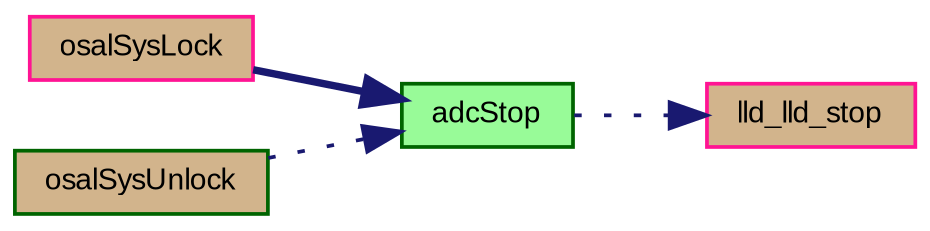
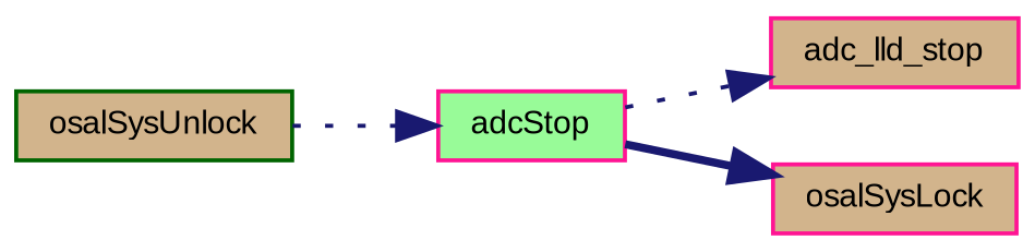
  digraph {
    fontname="Liberation Sans"
    rankdir=LR
    node [color=darkgreen fillcolor=tan fontname="Liberation Sans" fontsize=8 shape=record style=filled]
    edge [color=midnightblue fontname="Liberation Sans" fontsize=8 labelfontname=Helvetica labelfontsize=8 style=dotted]
-   n1 [fillcolor=palegreen fontcolor=black height=0.2 label=adcStop width=0.4]
-   n2 [color=deeppink height=0.2 label=lld_lld_stop width=0.4]
+   n1 [color=deeppink fillcolor=palegreen fontcolor=black height=0.2 label=adcStop width=0.4]
+   n2 [color=deeppink height=0.2 label=adc_lld_stop width=0.4]
    n3 [color=deeppink height=0.2 label=osalSysLock width=0.4]
    n4 [height=0.2 label=osalSysUnlock width=0.4]
    n1 -> n2
-   n3 -> n1 [style=bold]
+   n1 -> n3 [style=bold]
    n4 -> n1
  }
